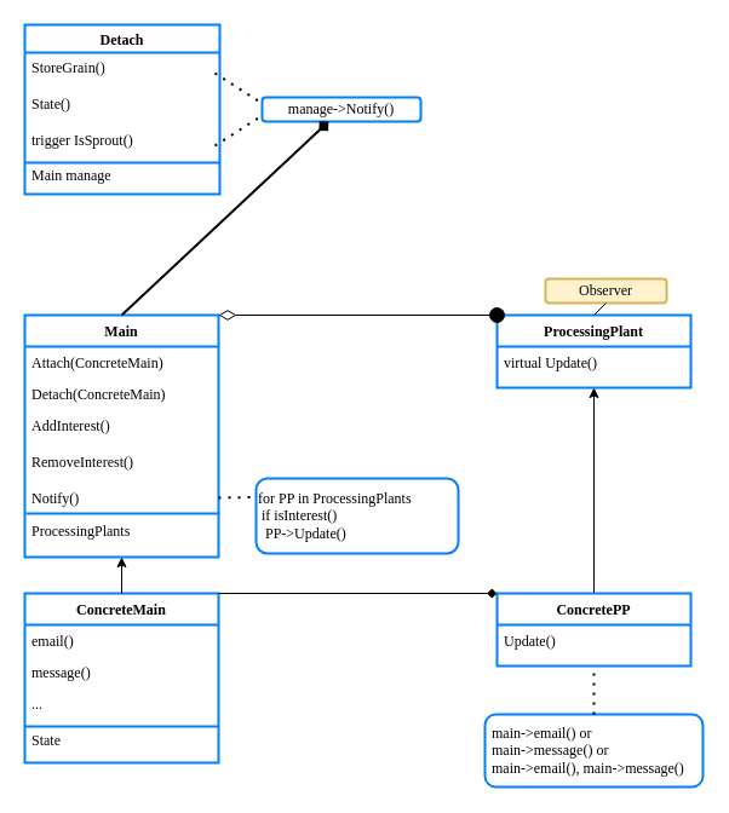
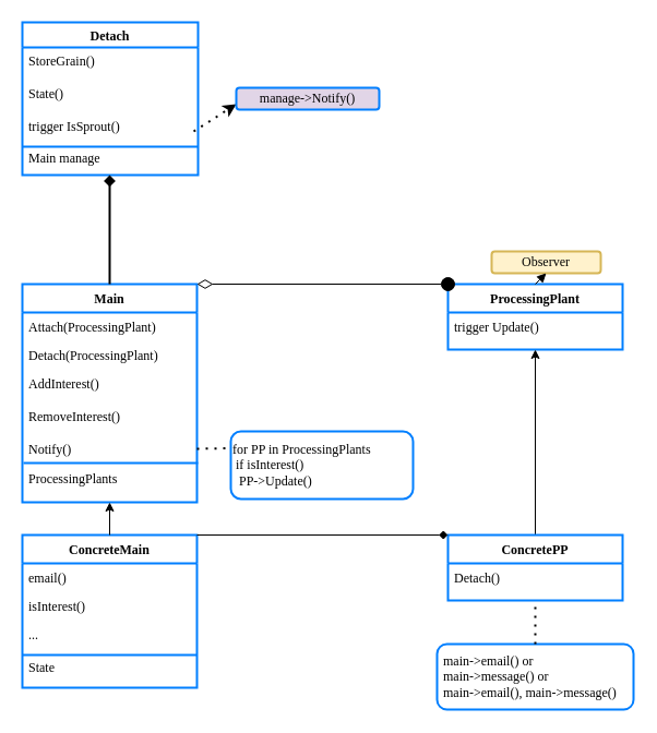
  <mxCell id="0" />
  <mxCell id="1" parent="0" />
  <mxCell id="2" value="Main" style="swimlane;fontStyle=1;align=center;verticalAlign=top;childLayout=stackLayout;horizontal=1;startSize=26;horizontalStack=0;resizeParent=1;resizeLast=0;collapsible=1;marginBottom=0;rounded=0;shadow=0;strokeWidth=2;strokeColor=#007FFF;fontFamily=Verdana;" parent="1" vertex="1"><mxGeometry x="20" y="260" width="160" height="200" as="geometry"><mxRectangle x="230" y="140" width="160" height="26" as="alternateBounds" /></mxGeometry></mxCell>
- <mxCell id="3" value="Attach(ConcreteMain)" style="text;align=left;verticalAlign=top;spacingLeft=4;spacingRight=4;overflow=hidden;rotatable=0;points=[[0,0.5],[1,0.5]];portConstraint=eastwest;fontFamily=Verdana;" parent="2" vertex="1"><mxGeometry y="26" width="160" height="26" as="geometry" /></mxCell>
- <mxCell id="4" value="Detach(ConcreteMain)" style="text;align=left;verticalAlign=top;spacingLeft=4;spacingRight=4;overflow=hidden;rotatable=0;points=[[0,0.5],[1,0.5]];portConstraint=eastwest;rounded=0;shadow=0;html=0;fontFamily=Verdana;" parent="2" vertex="1"><mxGeometry y="52" width="160" height="26" as="geometry" /></mxCell>
+ <mxCell id="3" value="Attach(ProcessingPlant)" style="text;align=left;verticalAlign=top;spacingLeft=4;spacingRight=4;overflow=hidden;rotatable=0;points=[[0,0.5],[1,0.5]];portConstraint=eastwest;fontFamily=Verdana;" parent="2" vertex="1"><mxGeometry y="26" width="160" height="26" as="geometry" /></mxCell>
+ <mxCell id="4" value="Detach(ProcessingPlant)" style="text;align=left;verticalAlign=top;spacingLeft=4;spacingRight=4;overflow=hidden;rotatable=0;points=[[0,0.5],[1,0.5]];portConstraint=eastwest;rounded=0;shadow=0;html=0;fontFamily=Verdana;" parent="2" vertex="1"><mxGeometry y="52" width="160" height="26" as="geometry" /></mxCell>
  <mxCell id="5" value="AddInterest()" style="text;strokeColor=none;fillColor=none;align=left;verticalAlign=top;rounded=0;fontFamily=Verdana;spacingLeft=4;" vertex="1" parent="2"><mxGeometry y="78" width="160" height="30" as="geometry" /></mxCell>
  <mxCell id="6" value="RemoveInterest()" style="text;html=1;strokeColor=none;fillColor=none;align=left;verticalAlign=top;whiteSpace=wrap;rounded=0;fontFamily=Verdana;spacingLeft=4;" vertex="1" parent="2"><mxGeometry y="108" width="160" height="30" as="geometry" /></mxCell>
  <mxCell id="7" value="Notify()" style="text;align=left;verticalAlign=top;spacingLeft=4;spacingRight=4;overflow=hidden;rotatable=0;points=[[0,0.5],[1,0.5]];portConstraint=eastwest;rounded=0;shadow=0;html=0;fontFamily=Verdana;" parent="2" vertex="1"><mxGeometry y="138" width="160" height="26" as="geometry" /></mxCell>
  <mxCell id="8" value="" style="endArrow=none;html=1;rounded=0;fontFamily=Verdana;strokeColor=#007FFF;strokeWidth=2;" edge="1" parent="2"><mxGeometry width="50" height="50" relative="1" as="geometry"><mxPoint x="1" y="164" as="sourcePoint" /><mxPoint x="161" y="164" as="targetPoint" /></mxGeometry></mxCell>
  <mxCell id="9" value="ProcessingPlants" style="text;html=1;strokeColor=none;fillColor=none;align=left;verticalAlign=middle;whiteSpace=wrap;rounded=0;fontFamily=Verdana;spacingLeft=4;" vertex="1" parent="2"><mxGeometry y="164" width="160" height="30" as="geometry" /></mxCell>
  <mxCell id="10" value="ProcessingPlant" style="swimlane;fontStyle=1;align=center;verticalAlign=top;childLayout=stackLayout;horizontal=1;startSize=26;horizontalStack=0;resizeParent=1;resizeLast=0;collapsible=1;marginBottom=0;rounded=0;shadow=0;strokeWidth=2;strokeColor=#007FFF;fontFamily=Verdana;" parent="1" vertex="1"><mxGeometry x="410" y="260" width="160" height="60" as="geometry"><mxRectangle x="550" y="140" width="160" height="26" as="alternateBounds" /></mxGeometry></mxCell>
- <mxCell id="11" value="virtual Update()" style="text;align=left;verticalAlign=top;spacingLeft=4;spacingRight=4;overflow=hidden;rotatable=0;points=[[0,0.5],[1,0.5]];portConstraint=eastwest;fontFamily=Verdana;" parent="10" vertex="1"><mxGeometry y="26" width="160" height="34" as="geometry" /></mxCell>
+ <mxCell id="11" value="trigger Update()" style="text;align=left;verticalAlign=top;spacingLeft=4;spacingRight=4;overflow=hidden;rotatable=0;points=[[0,0.5],[1,0.5]];portConstraint=eastwest;fontFamily=Verdana;" parent="10" vertex="1"><mxGeometry y="26" width="160" height="34" as="geometry" /></mxCell>
  <mxCell id="12" value="&lt;font face=&quot;Comic Sans MS&quot;&gt;for PP in ProcessingPlants&lt;br&gt;&lt;span style=&quot;white-space: pre&quot;&gt;&lt;span style=&quot;white-space: pre&quot;&gt;&lt;span style=&quot;white-space: pre&quot;&gt; if isInterest()&lt;/span&gt;&lt;br/&gt;&lt;/span&gt;&lt;span style=&quot;white-space: pre&quot;&gt; &lt;span style=&quot;white-space: pre&quot;&gt; &lt;/span&gt;&lt;/span&gt;PP-&amp;gt;Update()&lt;/span&gt;&lt;/font&gt;" style="rounded=1;whiteSpace=wrap;html=1;align=left;strokeColor=#007FFF;strokeWidth=2;" parent="1" vertex="1"><mxGeometry x="211" y="395" width="167" height="62" as="geometry" /></mxCell>
  <mxCell id="13" value="" style="endArrow=oval;startArrow=diamondThin;html=1;rounded=0;exitX=1;exitY=0;exitDx=0;exitDy=0;entryX=0;entryY=0;entryDx=0;entryDy=0;startFill=0;endFill=1;endSize=12;startSize=12;strokeWidth=1;" parent="1" source="2" target="10" edge="1"><mxGeometry width="50" height="50" relative="1" as="geometry"><mxPoint x="280" y="480" as="sourcePoint" /><mxPoint x="330" y="430" as="targetPoint" /></mxGeometry></mxCell>
  <mxCell id="14" value="Observer" style="rounded=1;whiteSpace=wrap;html=1;fontFamily=Verdana;fillColor=#fff2cc;strokeColor=#d6b656;strokeWidth=2;" parent="1" vertex="1"><mxGeometry x="450" y="230" width="100" height="20" as="geometry" /></mxCell>
- <mxCell id="15" value="" style="endArrow=none;html=1;rounded=0;fontFamily=Verdana;entryX=0.5;entryY=1;entryDx=0;entryDy=0;exitX=0.5;exitY=0;exitDx=0;exitDy=0;" parent="1" source="10" target="14" edge="1"><mxGeometry width="50" height="50" relative="1" as="geometry"><mxPoint x="263" y="460" as="sourcePoint" /><mxPoint x="313" y="410" as="targetPoint" /></mxGeometry></mxCell>
+ <mxCell id="15" value="" style="endArrow=block;html=1;rounded=0;fontFamily=Verdana;entryX=0.5;entryY=1;entryDx=0;entryDy=0;exitX=0.5;exitY=0;exitDx=0;exitDy=0;" parent="1" source="10" target="14" edge="1"><mxGeometry width="50" height="50" relative="1" as="geometry"><mxPoint x="263" y="460" as="sourcePoint" /><mxPoint x="313" y="410" as="targetPoint" /></mxGeometry></mxCell>
  <mxCell id="16" value="" style="endArrow=classic;html=1;rounded=0;fontFamily=Verdana;entryX=0.5;entryY=1;entryDx=0;entryDy=0;exitX=0.5;exitY=0;exitDx=0;exitDy=0;" parent="1" source="17" target="10" edge="1"><mxGeometry width="50" height="50" relative="1" as="geometry"><mxPoint x="490" y="380" as="sourcePoint" /><mxPoint x="493" y="340" as="targetPoint" /></mxGeometry></mxCell>
  <mxCell id="17" value="ConcretePP" style="swimlane;fontStyle=1;align=center;verticalAlign=top;childLayout=stackLayout;horizontal=1;startSize=26;horizontalStack=0;resizeParent=1;resizeLast=0;collapsible=1;marginBottom=0;rounded=0;shadow=0;strokeWidth=2;strokeColor=#007FFF;fontFamily=Verdana;" parent="1" vertex="1"><mxGeometry x="410" y="490" width="160" height="60" as="geometry"><mxRectangle x="550" y="140" width="160" height="26" as="alternateBounds" /></mxGeometry></mxCell>
- <mxCell id="18" value="Update()" style="text;align=left;verticalAlign=top;spacingLeft=4;spacingRight=4;overflow=hidden;rotatable=0;points=[[0,0.5],[1,0.5]];portConstraint=eastwest;fontFamily=Verdana;" parent="17" vertex="1"><mxGeometry y="26" width="160" height="34" as="geometry" /></mxCell>
+ <mxCell id="18" value="Detach()" style="text;align=left;verticalAlign=top;spacingLeft=4;spacingRight=4;overflow=hidden;rotatable=0;points=[[0,0.5],[1,0.5]];portConstraint=eastwest;fontFamily=Verdana;" parent="17" vertex="1"><mxGeometry y="26" width="160" height="34" as="geometry" /></mxCell>
  <mxCell id="19" value="Detach" style="swimlane;fontFamily=Verdana;strokeColor=#007FFF;strokeWidth=2;" vertex="1" parent="1"><mxGeometry x="20" y="20" width="161" height="140" as="geometry" /></mxCell>
  <mxCell id="20" value="trigger IsSprout()" style="text;strokeColor=none;fillColor=none;align=left;verticalAlign=middle;spacingLeft=4;spacingRight=4;overflow=hidden;points=[[0,0.5],[1,0.5]];portConstraint=eastwest;rotatable=0;fontFamily=Verdana;" vertex="1" parent="19"><mxGeometry y="80" width="200" height="30" as="geometry" /></mxCell>
  <mxCell id="21" value="StoreGrain()" style="text;strokeColor=none;fillColor=none;align=left;verticalAlign=middle;spacingLeft=4;spacingRight=4;overflow=hidden;points=[[0,0.5],[1,0.5]];portConstraint=eastwest;rotatable=0;fontFamily=Verdana;" vertex="1" parent="19"><mxGeometry y="20" width="200" height="30" as="geometry" /></mxCell>
  <mxCell id="22" value="State()" style="text;strokeColor=none;fillColor=none;align=left;verticalAlign=middle;spacingLeft=4;spacingRight=4;overflow=hidden;points=[[0,0.5],[1,0.5]];portConstraint=eastwest;rotatable=0;fontFamily=Verdana;" vertex="1" parent="19"><mxGeometry y="50" width="200" height="30" as="geometry" /></mxCell>
  <mxCell id="23" value="" style="endArrow=none;html=1;rounded=0;fontFamily=Verdana;exitX=0;exitY=1.133;exitDx=0;exitDy=0;exitPerimeter=0;strokeColor=#007FFF;strokeWidth=2;" edge="1" parent="19" source="20"><mxGeometry width="50" height="50" relative="1" as="geometry"><mxPoint x="76" y="260" as="sourcePoint" /><mxPoint x="161" y="114" as="targetPoint" /></mxGeometry></mxCell>
  <mxCell id="24" value="Main manage" style="text;html=1;strokeColor=none;fillColor=none;align=left;verticalAlign=middle;whiteSpace=wrap;rounded=0;fontFamily=Verdana;spacingLeft=4;" vertex="1" parent="19"><mxGeometry y="110" width="160" height="30" as="geometry" /></mxCell>
  <mxCell id="25" value="" style="endArrow=none;dashed=1;html=1;dashPattern=1 3;strokeWidth=2;rounded=0;entryX=0;entryY=0.25;entryDx=0;entryDy=0;exitX=1;exitY=0.5;exitDx=0;exitDy=0;" parent="1" target="12" edge="1" source="7"><mxGeometry width="50" height="50" relative="1" as="geometry"><mxPoint x="70" y="351" as="sourcePoint" /><mxPoint x="210" y="350.512" as="targetPoint" /></mxGeometry></mxCell>
- <mxCell id="26" value="" style="endArrow=none;dashed=1;html=1;dashPattern=1 3;strokeWidth=2;rounded=0;fontFamily=Verdana;exitX=0.785;exitY=0.667;exitDx=0;exitDy=0;exitPerimeter=0;entryX=0;entryY=0.25;entryDx=0;entryDy=0;" edge="1" parent="1" source="21" target="28"><mxGeometry width="50" height="50" relative="1" as="geometry"><mxPoint x="227" y="70" as="sourcePoint" /><mxPoint x="257" y="80" as="targetPoint" /></mxGeometry></mxCell>
- <mxCell id="27" value="" style="endArrow=none;dashed=1;html=1;dashPattern=1 3;strokeWidth=2;rounded=0;fontFamily=Verdana;exitX=0.785;exitY=0.667;exitDx=0;exitDy=0;exitPerimeter=0;entryX=0;entryY=0.75;entryDx=0;entryDy=0;" edge="1" parent="1" source="20" target="28"><mxGeometry width="50" height="50" relative="1" as="geometry"><mxPoint x="267" y="140" as="sourcePoint" /><mxPoint x="257" y="100" as="targetPoint" /></mxGeometry></mxCell>
- <mxCell id="28" value="manage-&amp;gt;Notify()" style="rounded=1;whiteSpace=wrap;html=1;fontFamily=Verdana;strokeColor=#007FFF;strokeWidth=2;" vertex="1" parent="1"><mxGeometry x="216" y="80" width="131" height="20" as="geometry" /></mxCell>
- <mxCell id="29" value="" style="endArrow=diamond;html=1;rounded=0;fontFamily=Verdana;strokeColor=#000000;strokeWidth=2;exitX=0.5;exitY=0;exitDx=0;exitDy=0;endFill=1;" edge="1" parent="1" source="2" target="28"><mxGeometry width="50" height="50" relative="1" as="geometry"><mxPoint x="231" y="230" as="sourcePoint" /><mxPoint x="281" y="180" as="targetPoint" /></mxGeometry></mxCell>
+ <mxCell id="27" value="" style="endArrow=classic;dashed=1;html=1;dashPattern=1 3;strokeWidth=2;rounded=0;fontFamily=Verdana;exitX=0.785;exitY=0.667;exitDx=0;exitDy=0;exitPerimeter=0;entryX=0;entryY=0.75;entryDx=0;entryDy=0;" edge="1" parent="1" source="20" target="28"><mxGeometry width="50" height="50" relative="1" as="geometry"><mxPoint x="267" y="140" as="sourcePoint" /><mxPoint x="257" y="100" as="targetPoint" /></mxGeometry></mxCell>
+ <mxCell id="28" value="manage-&amp;gt;Notify()" style="rounded=1;whiteSpace=wrap;html=1;fontFamily=Verdana;strokeColor=#007FFF;strokeWidth=2;fillColor=#e1d5e7;" vertex="1" parent="1"><mxGeometry x="216" y="80" width="131" height="20" as="geometry" /></mxCell>
+ <mxCell id="29" value="" style="endArrow=diamond;html=1;rounded=0;fontFamily=Verdana;strokeColor=#000000;strokeWidth=2;exitX=0.5;exitY=0;exitDx=0;exitDy=0;entryX=0.5;entryY=1;entryDx=0;entryDy=0;endFill=1;" edge="1" parent="1" source="2" target="24"><mxGeometry width="50" height="50" relative="1" as="geometry"><mxPoint x="231" y="230" as="sourcePoint" /><mxPoint x="281" y="180" as="targetPoint" /></mxGeometry></mxCell>
  <mxCell id="30" value="ConcreteMain" style="swimlane;fontStyle=1;align=center;verticalAlign=top;childLayout=stackLayout;horizontal=1;startSize=26;horizontalStack=0;resizeParent=1;resizeLast=0;collapsible=1;marginBottom=0;rounded=0;shadow=0;strokeWidth=2;strokeColor=#007FFF;fontFamily=Verdana;" vertex="1" parent="1"><mxGeometry x="20" y="490" width="160" height="140" as="geometry"><mxRectangle x="230" y="140" width="160" height="26" as="alternateBounds" /></mxGeometry></mxCell>
  <mxCell id="31" value="email()" style="text;align=left;verticalAlign=top;spacingLeft=4;spacingRight=4;overflow=hidden;rotatable=0;points=[[0,0.5],[1,0.5]];portConstraint=eastwest;fontFamily=Verdana;" vertex="1" parent="30"><mxGeometry y="26" width="160" height="26" as="geometry" /></mxCell>
- <mxCell id="32" value="message()" style="text;align=left;verticalAlign=top;spacingLeft=4;spacingRight=4;overflow=hidden;rotatable=0;points=[[0,0.5],[1,0.5]];portConstraint=eastwest;rounded=0;shadow=0;html=0;fontFamily=Verdana;" vertex="1" parent="30"><mxGeometry y="52" width="160" height="26" as="geometry" /></mxCell>
+ <mxCell id="32" value="isInterest()" style="text;align=left;verticalAlign=top;spacingLeft=4;spacingRight=4;overflow=hidden;rotatable=0;points=[[0,0.5],[1,0.5]];portConstraint=eastwest;rounded=0;shadow=0;html=0;fontFamily=Verdana;" vertex="1" parent="30"><mxGeometry y="52" width="160" height="26" as="geometry" /></mxCell>
  <mxCell id="33" value="..." style="text;strokeColor=none;fillColor=none;align=left;verticalAlign=top;rounded=0;fontFamily=Verdana;spacingLeft=4;" vertex="1" parent="30"><mxGeometry y="78" width="160" height="30" as="geometry" /></mxCell>
  <mxCell id="34" value="" style="endArrow=none;html=1;rounded=0;fontFamily=Verdana;strokeColor=#007FFF;strokeWidth=2;" edge="1" parent="30"><mxGeometry width="50" height="50" relative="1" as="geometry"><mxPoint y="110" as="sourcePoint" /><mxPoint x="160" y="110" as="targetPoint" /></mxGeometry></mxCell>
  <mxCell id="35" value="State" style="text;strokeColor=none;fillColor=none;align=left;verticalAlign=top;rounded=0;fontFamily=Verdana;spacingLeft=4;" vertex="1" parent="30"><mxGeometry y="108" width="160" height="30" as="geometry" /></mxCell>
  <mxCell id="36" value="" style="endArrow=classic;html=1;rounded=0;fontFamily=Verdana;exitX=0.5;exitY=0;exitDx=0;exitDy=0;entryX=0.5;entryY=1;entryDx=0;entryDy=0;" edge="1" parent="1" source="30" target="2"><mxGeometry width="50" height="50" relative="1" as="geometry"><mxPoint x="301" y="665" as="sourcePoint" /><mxPoint x="221" y="480" as="targetPoint" /></mxGeometry></mxCell>
  <mxCell id="37" value="&lt;font face=&quot;Comic Sans MS&quot;&gt;main-&amp;gt;email() or&lt;br&gt;main-&amp;gt;message() or&lt;br&gt;main-&amp;gt;email(), main-&amp;gt;message()&lt;/font&gt;" style="rounded=1;whiteSpace=wrap;html=1;align=left;strokeColor=#007FFF;strokeWidth=2;spacingLeft=4;" vertex="1" parent="1"><mxGeometry x="400" y="590" width="180" height="60" as="geometry" /></mxCell>
  <mxCell id="38" value="" style="endArrow=none;dashed=1;html=1;dashPattern=1 3;strokeWidth=2;rounded=0;fontFamily=Verdana;exitX=0.5;exitY=0;exitDx=0;exitDy=0;entryX=0.5;entryY=1;entryDx=0;entryDy=0;" edge="1" parent="1" source="37" target="17"><mxGeometry width="50" height="50" relative="1" as="geometry"><mxPoint x="241" y="430" as="sourcePoint" /><mxPoint x="471" y="580" as="targetPoint" /></mxGeometry></mxCell>
  <mxCell id="39" value="" style="endArrow=diamond;html=1;rounded=0;fontFamily=Verdana;strokeColor=#000000;strokeWidth=1;exitX=1;exitY=0;exitDx=0;exitDy=0;entryX=0;entryY=0;entryDx=0;entryDy=0;fontColor=#000000;" edge="1" parent="1" source="30" target="17"><mxGeometry width="50" height="50" relative="1" as="geometry"><mxPoint x="441" y="590" as="sourcePoint" /><mxPoint x="491" y="540" as="targetPoint" /></mxGeometry></mxCell>
